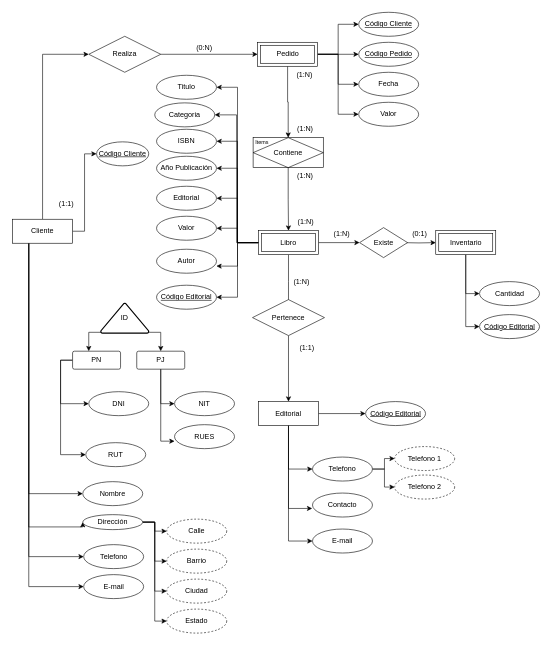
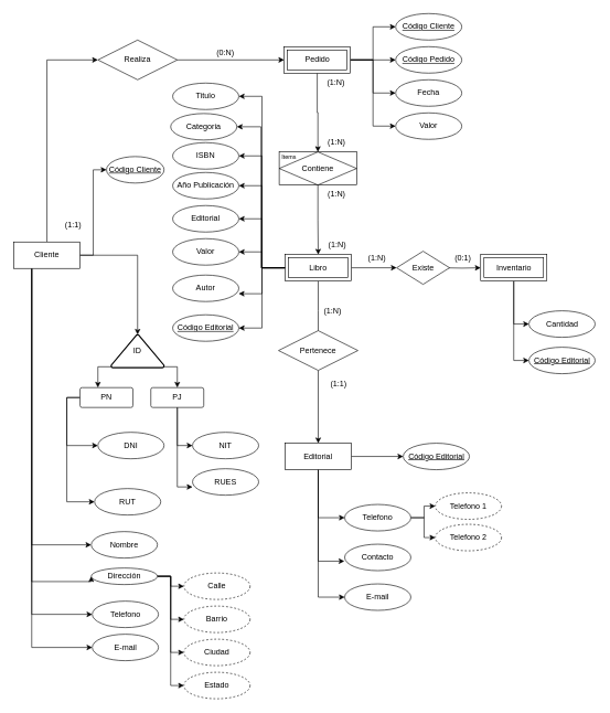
  <mxCell id="0" />
  <mxCell id="1" parent="0" />
  <mxCell id="2" style="edgeStyle=orthogonalEdgeStyle;rounded=0;orthogonalLoop=1;jettySize=auto;html=1;exitX=0.5;exitY=0;exitDx=0;exitDy=0;entryX=0;entryY=0.5;entryDx=0;entryDy=0;" edge="1" parent="1" source="8" target="34"><mxGeometry relative="1" as="geometry" /></mxCell>
  <mxCell id="3" style="edgeStyle=orthogonalEdgeStyle;rounded=0;orthogonalLoop=1;jettySize=auto;html=1;entryX=0;entryY=0.5;entryDx=0;entryDy=0;" edge="1" parent="1" source="8" target="85"><mxGeometry relative="1" as="geometry"><Array as="points"><mxPoint x="47" y="823" /></Array></mxGeometry></mxCell>
  <mxCell id="4" style="edgeStyle=orthogonalEdgeStyle;rounded=0;orthogonalLoop=1;jettySize=auto;html=1;entryX=0;entryY=0.5;entryDx=0;entryDy=0;" edge="1" parent="1" source="8" target="90"><mxGeometry relative="1" as="geometry"><Array as="points"><mxPoint x="47" y="878" /></Array></mxGeometry></mxCell>
  <mxCell id="5" style="edgeStyle=orthogonalEdgeStyle;rounded=0;orthogonalLoop=1;jettySize=auto;html=1;entryX=0;entryY=0.5;entryDx=0;entryDy=0;" edge="1" parent="1" source="8" target="91"><mxGeometry relative="1" as="geometry"><Array as="points"><mxPoint x="47" y="928" /></Array></mxGeometry></mxCell>
  <mxCell id="6" style="edgeStyle=orthogonalEdgeStyle;rounded=0;orthogonalLoop=1;jettySize=auto;html=1;entryX=0;entryY=0.5;entryDx=0;entryDy=0;" edge="1" parent="1" source="8" target="92"><mxGeometry relative="1" as="geometry"><Array as="points"><mxPoint x="47" y="978" /></Array></mxGeometry></mxCell>
  <mxCell id="7" style="edgeStyle=orthogonalEdgeStyle;rounded=0;orthogonalLoop=1;jettySize=auto;html=1;entryX=0;entryY=0.5;entryDx=0;entryDy=0;" edge="1" parent="1" source="8" target="97"><mxGeometry relative="1" as="geometry" /></mxCell>
  <mxCell id="8" value="Cliente" style="whiteSpace=wrap;html=1;align=center;" parent="1" vertex="1"><mxGeometry x="20" y="365" width="100" height="40" as="geometry" /></mxCell>
  <mxCell id="9" style="edgeStyle=orthogonalEdgeStyle;rounded=0;orthogonalLoop=1;jettySize=auto;html=1;exitX=0.5;exitY=1;exitDx=0;exitDy=0;entryX=0.5;entryY=0;entryDx=0;entryDy=0;" edge="1" parent="1" source="14" target="48"><mxGeometry relative="1" as="geometry" /></mxCell>
  <mxCell id="10" style="edgeStyle=orthogonalEdgeStyle;rounded=0;orthogonalLoop=1;jettySize=auto;html=1;entryX=0;entryY=0.5;entryDx=0;entryDy=0;" edge="1" parent="1" source="14" target="94"><mxGeometry relative="1" as="geometry"><mxPoint x="577" y="90" as="targetPoint" /></mxGeometry></mxCell>
  <mxCell id="11" style="edgeStyle=orthogonalEdgeStyle;rounded=0;orthogonalLoop=1;jettySize=auto;html=1;entryX=0;entryY=0.5;entryDx=0;entryDy=0;" edge="1" parent="1" source="14" target="95"><mxGeometry relative="1" as="geometry"><mxPoint x="577" y="140" as="targetPoint" /></mxGeometry></mxCell>
  <mxCell id="12" style="edgeStyle=orthogonalEdgeStyle;rounded=0;orthogonalLoop=1;jettySize=auto;html=1;entryX=0;entryY=0.5;entryDx=0;entryDy=0;" edge="1" parent="1" source="14" target="99"><mxGeometry relative="1" as="geometry" /></mxCell>
  <mxCell id="13" style="edgeStyle=orthogonalEdgeStyle;rounded=0;orthogonalLoop=1;jettySize=auto;html=1;entryX=0;entryY=0.5;entryDx=0;entryDy=0;" edge="1" parent="1" source="14" target="102"><mxGeometry relative="1" as="geometry" /></mxCell>
  <mxCell id="14" value="Pedido" style="shape=ext;margin=3;double=1;whiteSpace=wrap;html=1;align=center;" parent="1" vertex="1"><mxGeometry x="428.5" y="70" width="100" height="40" as="geometry" /></mxCell>
  <mxCell id="15" style="edgeStyle=orthogonalEdgeStyle;rounded=0;orthogonalLoop=1;jettySize=auto;html=1;entryX=0;entryY=0.5;entryDx=0;entryDy=0;" edge="1" parent="1" source="18" target="73"><mxGeometry relative="1" as="geometry" /></mxCell>
  <mxCell id="16" style="edgeStyle=orthogonalEdgeStyle;rounded=0;orthogonalLoop=1;jettySize=auto;html=1;entryX=0;entryY=0.5;entryDx=0;entryDy=0;" edge="1" parent="1" source="18" target="74"><mxGeometry relative="1" as="geometry" /></mxCell>
  <mxCell id="17" style="edgeStyle=orthogonalEdgeStyle;rounded=0;orthogonalLoop=1;jettySize=auto;html=1;entryX=0;entryY=0.5;entryDx=0;entryDy=0;" edge="1" parent="1" source="18" target="98"><mxGeometry relative="1" as="geometry" /></mxCell>
  <mxCell id="18" value="Editorial" style="whiteSpace=wrap;html=1;align=center;" parent="1" vertex="1"><mxGeometry x="430" y="669" width="100" height="40" as="geometry" /></mxCell>
  <mxCell id="19" style="edgeStyle=orthogonalEdgeStyle;rounded=0;orthogonalLoop=1;jettySize=auto;html=1;exitX=0.5;exitY=1;exitDx=0;exitDy=0;" edge="1" parent="1" source="22"><mxGeometry relative="1" as="geometry"><mxPoint x="775.5" y="424" as="targetPoint" /></mxGeometry></mxCell>
  <mxCell id="20" style="edgeStyle=orthogonalEdgeStyle;rounded=0;orthogonalLoop=1;jettySize=auto;html=1;entryX=0;entryY=0.5;entryDx=0;entryDy=0;" edge="1" parent="1" source="22" target="101"><mxGeometry relative="1" as="geometry" /></mxCell>
  <mxCell id="21" style="edgeStyle=orthogonalEdgeStyle;rounded=0;orthogonalLoop=1;jettySize=auto;html=1;entryX=0;entryY=0.5;entryDx=0;entryDy=0;" edge="1" parent="1" source="22" target="96"><mxGeometry relative="1" as="geometry" /></mxCell>
  <mxCell id="22" value="Inventario" style="shape=ext;margin=3;double=1;whiteSpace=wrap;html=1;align=center;" parent="1" vertex="1"><mxGeometry x="725.5" y="384" width="100" height="40" as="geometry" /></mxCell>
  <mxCell id="23" style="edgeStyle=orthogonalEdgeStyle;rounded=0;orthogonalLoop=1;jettySize=auto;html=1;exitX=0.5;exitY=1;exitDx=0;exitDy=0;entryX=0.5;entryY=0;entryDx=0;entryDy=0;" edge="1" parent="1" source="32"><mxGeometry relative="1" as="geometry"><mxPoint x="480" y="514" as="targetPoint" /></mxGeometry></mxCell>
  <mxCell id="24" value="" style="edgeStyle=orthogonalEdgeStyle;rounded=0;orthogonalLoop=1;jettySize=auto;html=1;" edge="1" parent="1" source="32" target="44"><mxGeometry relative="1" as="geometry" /></mxCell>
  <mxCell id="25" style="edgeStyle=orthogonalEdgeStyle;rounded=0;orthogonalLoop=1;jettySize=auto;html=1;entryX=1;entryY=0.5;entryDx=0;entryDy=0;" edge="1" parent="1" source="32" target="75"><mxGeometry relative="1" as="geometry" /></mxCell>
  <mxCell id="26" style="edgeStyle=orthogonalEdgeStyle;rounded=0;orthogonalLoop=1;jettySize=auto;html=1;entryX=1;entryY=0.5;entryDx=0;entryDy=0;" edge="1" parent="1" source="32" target="76"><mxGeometry relative="1" as="geometry" /></mxCell>
  <mxCell id="27" style="edgeStyle=orthogonalEdgeStyle;rounded=0;orthogonalLoop=1;jettySize=auto;html=1;entryX=1;entryY=0.5;entryDx=0;entryDy=0;" edge="1" parent="1" source="32" target="77"><mxGeometry relative="1" as="geometry" /></mxCell>
  <mxCell id="28" style="edgeStyle=orthogonalEdgeStyle;rounded=0;orthogonalLoop=1;jettySize=auto;html=1;entryX=1;entryY=0.5;entryDx=0;entryDy=0;" edge="1" parent="1" source="32" target="78"><mxGeometry relative="1" as="geometry" /></mxCell>
  <mxCell id="29" style="edgeStyle=orthogonalEdgeStyle;rounded=0;orthogonalLoop=1;jettySize=auto;html=1;entryX=1;entryY=0.5;entryDx=0;entryDy=0;" edge="1" parent="1" source="32" target="79"><mxGeometry relative="1" as="geometry" /></mxCell>
  <mxCell id="30" style="edgeStyle=orthogonalEdgeStyle;rounded=0;orthogonalLoop=1;jettySize=auto;html=1;entryX=1;entryY=0.5;entryDx=0;entryDy=0;" edge="1" parent="1" source="32" target="80"><mxGeometry relative="1" as="geometry" /></mxCell>
  <mxCell id="31" style="edgeStyle=orthogonalEdgeStyle;rounded=0;orthogonalLoop=1;jettySize=auto;html=1;entryX=1;entryY=0.5;entryDx=0;entryDy=0;" edge="1" parent="1" source="32" target="100"><mxGeometry relative="1" as="geometry" /></mxCell>
  <mxCell id="32" value="Libro" style="shape=ext;margin=3;double=1;whiteSpace=wrap;html=1;align=center;" parent="1" vertex="1"><mxGeometry x="430" y="384" width="100" height="40" as="geometry" /></mxCell>
  <mxCell id="33" style="edgeStyle=orthogonalEdgeStyle;rounded=0;orthogonalLoop=1;jettySize=auto;html=1;exitX=1;exitY=0.5;exitDx=0;exitDy=0;entryX=0;entryY=0.5;entryDx=0;entryDy=0;" edge="1" parent="1" source="34" target="14"><mxGeometry relative="1" as="geometry" /></mxCell>
  <mxCell id="34" value="Realiza" style="shape=rhombus;perimeter=rhombusPerimeter;whiteSpace=wrap;html=1;align=center;" vertex="1" parent="1"><mxGeometry x="147" y="60" width="120" height="60" as="geometry" /></mxCell>
  <mxCell id="35" value="(1:1)" style="text;strokeColor=none;align=center;fillColor=none;html=1;verticalAlign=middle;whiteSpace=wrap;rounded=0;" vertex="1" parent="1"><mxGeometry x="80" y="325" width="60" height="30" as="geometry" /></mxCell>
  <mxCell id="36" value="(0:N)" style="text;strokeColor=none;align=center;fillColor=none;html=1;verticalAlign=middle;whiteSpace=wrap;rounded=0;" vertex="1" parent="1"><mxGeometry x="310" y="65" width="60" height="30" as="geometry" /></mxCell>
  <mxCell id="37" value="(1:N)" style="text;strokeColor=none;align=center;fillColor=none;html=1;verticalAlign=middle;whiteSpace=wrap;rounded=0;" vertex="1" parent="1"><mxGeometry x="477" y="110" width="60" height="30" as="geometry" /></mxCell>
  <mxCell id="38" value="(1:N)" style="text;strokeColor=none;align=center;fillColor=none;html=1;verticalAlign=middle;whiteSpace=wrap;rounded=0;" vertex="1" parent="1"><mxGeometry x="478.5" y="355" width="60" height="30" as="geometry" /></mxCell>
  <mxCell id="39" value="" style="edgeStyle=orthogonalEdgeStyle;rounded=0;orthogonalLoop=1;jettySize=auto;html=1;" edge="1" parent="1" source="40" target="18"><mxGeometry relative="1" as="geometry" /></mxCell>
  <mxCell id="40" value="Pertenece" style="shape=rhombus;perimeter=rhombusPerimeter;whiteSpace=wrap;html=1;align=center;" vertex="1" parent="1"><mxGeometry x="420" y="499" width="120" height="60" as="geometry" /></mxCell>
  <mxCell id="41" value="(1:N)" style="text;strokeColor=none;align=center;fillColor=none;html=1;verticalAlign=middle;whiteSpace=wrap;rounded=0;" vertex="1" parent="1"><mxGeometry x="471.5" y="454" width="60" height="30" as="geometry" /></mxCell>
  <mxCell id="42" value="(1:1)" style="text;strokeColor=none;align=center;fillColor=none;html=1;verticalAlign=middle;whiteSpace=wrap;rounded=0;" vertex="1" parent="1"><mxGeometry x="480.5" y="564" width="60" height="30" as="geometry" /></mxCell>
  <mxCell id="43" value="" style="edgeStyle=orthogonalEdgeStyle;rounded=0;orthogonalLoop=1;jettySize=auto;html=1;" edge="1" parent="1" target="22"><mxGeometry relative="1" as="geometry"><mxPoint x="668.5" y="404" as="sourcePoint" /></mxGeometry></mxCell>
  <mxCell id="44" value="Existe" style="shape=rhombus;perimeter=rhombusPerimeter;whiteSpace=wrap;html=1;align=center;" vertex="1" parent="1"><mxGeometry x="598.5" y="379" width="80" height="50" as="geometry" /></mxCell>
  <mxCell id="45" value="(1:N)" style="text;strokeColor=none;align=center;fillColor=none;html=1;verticalAlign=middle;whiteSpace=wrap;rounded=0;" vertex="1" parent="1"><mxGeometry x="538.5" y="374" width="60" height="30" as="geometry" /></mxCell>
  <mxCell id="46" value="(0:1)" style="text;strokeColor=none;align=center;fillColor=none;html=1;verticalAlign=middle;whiteSpace=wrap;rounded=0;" vertex="1" parent="1"><mxGeometry x="668.5" y="374" width="60" height="30" as="geometry" /></mxCell>
  <mxCell id="47" style="edgeStyle=orthogonalEdgeStyle;rounded=0;orthogonalLoop=1;jettySize=auto;html=1;exitX=0.5;exitY=1;exitDx=0;exitDy=0;entryX=0.5;entryY=0;entryDx=0;entryDy=0;" edge="1" parent="1" source="48" target="32"><mxGeometry relative="1" as="geometry" /></mxCell>
  <mxCell id="48" value="Contiene" style="shape=associativeEntity;whiteSpace=wrap;html=1;align=center;" vertex="1" parent="1"><mxGeometry x="421" y="229" width="117" height="50" as="geometry" /></mxCell>
  <mxCell id="49" value="Items" style="text;strokeColor=none;align=center;fillColor=none;html=1;verticalAlign=middle;whiteSpace=wrap;rounded=0;fontSize=9;" vertex="1" parent="1"><mxGeometry x="416" y="227" width="40" height="20" as="geometry" /></mxCell>
  <mxCell id="50" value="(1:N)" style="text;strokeColor=none;align=center;fillColor=none;html=1;verticalAlign=middle;whiteSpace=wrap;rounded=0;" vertex="1" parent="1"><mxGeometry x="478" y="199" width="60" height="30" as="geometry" /></mxCell>
  <mxCell id="51" value="(1:N)" style="text;strokeColor=none;align=center;fillColor=none;html=1;verticalAlign=middle;whiteSpace=wrap;rounded=0;" vertex="1" parent="1"><mxGeometry x="478" y="278" width="60" height="30" as="geometry" /></mxCell>
  <mxCell id="52" value="Calle" style="ellipse;whiteSpace=wrap;html=1;align=center;dashed=1;" vertex="1" parent="1"><mxGeometry x="277" y="865" width="100" height="40" as="geometry" /></mxCell>
  <mxCell id="53" value="Barrio" style="ellipse;whiteSpace=wrap;html=1;align=center;dashed=1;" vertex="1" parent="1"><mxGeometry x="277" y="915" width="100" height="40" as="geometry" /></mxCell>
  <mxCell id="54" value="Ciudad" style="ellipse;whiteSpace=wrap;html=1;align=center;dashed=1;" vertex="1" parent="1"><mxGeometry x="277" y="965" width="100" height="40" as="geometry" /></mxCell>
  <mxCell id="55" value="Estado" style="ellipse;whiteSpace=wrap;html=1;align=center;dashed=1;" vertex="1" parent="1"><mxGeometry x="277" y="1015" width="100" height="40" as="geometry" /></mxCell>
  <mxCell id="56" style="edgeStyle=orthogonalEdgeStyle;rounded=0;orthogonalLoop=1;jettySize=auto;html=1;exitX=0.01;exitY=0.97;exitDx=0;exitDy=0;exitPerimeter=0;entryX=0.5;entryY=0;entryDx=0;entryDy=0;" edge="1" parent="1" source="58"><mxGeometry relative="1" as="geometry"><mxPoint x="147" y="585" as="targetPoint" /></mxGeometry></mxCell>
  <mxCell id="57" style="edgeStyle=orthogonalEdgeStyle;rounded=0;orthogonalLoop=1;jettySize=auto;html=1;exitX=0.99;exitY=0.97;exitDx=0;exitDy=0;exitPerimeter=0;entryX=0.5;entryY=0;entryDx=0;entryDy=0;" edge="1" parent="1" source="58" target="64"><mxGeometry relative="1" as="geometry" /></mxCell>
  <mxCell id="58" value="ID" style="strokeWidth=2;html=1;shape=mxgraph.flowchart.extract_or_measurement;whiteSpace=wrap;" vertex="1" parent="1"><mxGeometry x="167" y="505" width="80" height="50" as="geometry" /></mxCell>
+ <mxCell id="59" style="edgeStyle=orthogonalEdgeStyle;rounded=0;orthogonalLoop=1;jettySize=auto;html=1;exitX=1;exitY=0.5;exitDx=0;exitDy=0;entryX=0.5;entryY=0;entryDx=0;entryDy=0;entryPerimeter=0;" edge="1" parent="1" source="8" target="58"><mxGeometry relative="1" as="geometry" /></mxCell>
  <mxCell id="60" style="edgeStyle=orthogonalEdgeStyle;rounded=0;orthogonalLoop=1;jettySize=auto;html=1;entryX=0;entryY=0.5;entryDx=0;entryDy=0;exitX=0;exitY=0.5;exitDx=0;exitDy=0;" edge="1" parent="1" source="62" target="65"><mxGeometry relative="1" as="geometry"><mxPoint x="150" y="615" as="sourcePoint" /></mxGeometry></mxCell>
  <mxCell id="61" style="edgeStyle=orthogonalEdgeStyle;rounded=0;orthogonalLoop=1;jettySize=auto;html=1;entryX=0;entryY=0.5;entryDx=0;entryDy=0;exitX=0;exitY=0.5;exitDx=0;exitDy=0;" edge="1" parent="1" source="62" target="66"><mxGeometry relative="1" as="geometry"><mxPoint x="150" y="615" as="sourcePoint" /></mxGeometry></mxCell>
  <mxCell id="62" value="PN" style="rounded=1;arcSize=10;whiteSpace=wrap;html=1;align=center;" vertex="1" parent="1"><mxGeometry x="120" y="585" width="80" height="30" as="geometry" /></mxCell>
  <mxCell id="63" style="edgeStyle=orthogonalEdgeStyle;rounded=0;orthogonalLoop=1;jettySize=auto;html=1;entryX=0;entryY=0.5;entryDx=0;entryDy=0;" edge="1" parent="1" source="64" target="67"><mxGeometry relative="1" as="geometry" /></mxCell>
  <mxCell id="64" value="PJ" style="rounded=1;arcSize=10;whiteSpace=wrap;html=1;align=center;" vertex="1" parent="1"><mxGeometry x="227" y="585" width="80" height="30" as="geometry" /></mxCell>
  <mxCell id="65" value="DNI" style="ellipse;whiteSpace=wrap;html=1;align=center;" vertex="1" parent="1"><mxGeometry x="147" y="652.5" width="100" height="40" as="geometry" /></mxCell>
  <mxCell id="66" value="RUT" style="ellipse;whiteSpace=wrap;html=1;align=center;" vertex="1" parent="1"><mxGeometry x="142" y="737.5" width="100" height="40" as="geometry" /></mxCell>
  <mxCell id="67" value="NIT" style="ellipse;whiteSpace=wrap;html=1;align=center;" vertex="1" parent="1"><mxGeometry x="290" y="652.5" width="100" height="40" as="geometry" /></mxCell>
  <mxCell id="68" value="RUES" style="ellipse;whiteSpace=wrap;html=1;align=center;" vertex="1" parent="1"><mxGeometry x="290" y="707.5" width="100" height="40" as="geometry" /></mxCell>
  <mxCell id="69" style="edgeStyle=orthogonalEdgeStyle;rounded=0;orthogonalLoop=1;jettySize=auto;html=1;entryX=0;entryY=0.688;entryDx=0;entryDy=0;entryPerimeter=0;" edge="1" parent="1" source="64" target="68"><mxGeometry relative="1" as="geometry" /></mxCell>
  <mxCell id="70" value="Contacto" style="ellipse;whiteSpace=wrap;html=1;align=center;" vertex="1" parent="1"><mxGeometry x="520" y="821.5" width="100" height="40" as="geometry" /></mxCell>
  <mxCell id="71" style="edgeStyle=orthogonalEdgeStyle;rounded=0;orthogonalLoop=1;jettySize=auto;html=1;exitX=1;exitY=0.5;exitDx=0;exitDy=0;entryX=0;entryY=0.5;entryDx=0;entryDy=0;" edge="1" parent="1" source="73" target="83"><mxGeometry relative="1" as="geometry" /></mxCell>
  <mxCell id="72" style="edgeStyle=orthogonalEdgeStyle;rounded=0;orthogonalLoop=1;jettySize=auto;html=1;entryX=0;entryY=0.5;entryDx=0;entryDy=0;" edge="1" parent="1" source="73" target="84"><mxGeometry relative="1" as="geometry" /></mxCell>
  <mxCell id="73" value="Telefono" style="ellipse;whiteSpace=wrap;html=1;align=center;" vertex="1" parent="1"><mxGeometry x="520" y="761.5" width="100" height="40" as="geometry" /></mxCell>
  <mxCell id="74" value="E-mail" style="ellipse;whiteSpace=wrap;html=1;align=center;" vertex="1" parent="1"><mxGeometry x="520" y="881.5" width="100" height="40" as="geometry" /></mxCell>
  <mxCell id="75" value="Titulo" style="ellipse;whiteSpace=wrap;html=1;align=center;" vertex="1" parent="1"><mxGeometry x="260" y="125" width="100" height="40" as="geometry" /></mxCell>
  <mxCell id="76" value="Categoria" style="ellipse;whiteSpace=wrap;html=1;align=center;" vertex="1" parent="1"><mxGeometry x="257" y="171" width="100" height="40" as="geometry" /></mxCell>
  <mxCell id="77" value="ISBN" style="ellipse;whiteSpace=wrap;html=1;align=center;" vertex="1" parent="1"><mxGeometry x="260" y="215" width="100" height="40" as="geometry" /></mxCell>
  <mxCell id="78" value="Año Publicación" style="ellipse;whiteSpace=wrap;html=1;align=center;" vertex="1" parent="1"><mxGeometry x="260" y="260" width="100" height="40" as="geometry" /></mxCell>
  <mxCell id="79" value="Editorial" style="ellipse;whiteSpace=wrap;html=1;align=center;" vertex="1" parent="1"><mxGeometry x="260" y="310" width="100" height="40" as="geometry" /></mxCell>
  <mxCell id="80" value="Valor" style="ellipse;whiteSpace=wrap;html=1;align=center;" vertex="1" parent="1"><mxGeometry x="260" y="360" width="100" height="40" as="geometry" /></mxCell>
  <mxCell id="81" value="Autor" style="ellipse;whiteSpace=wrap;html=1;align=center;" vertex="1" parent="1"><mxGeometry x="260" y="415" width="100" height="40" as="geometry" /></mxCell>
  <mxCell id="82" style="edgeStyle=orthogonalEdgeStyle;rounded=0;orthogonalLoop=1;jettySize=auto;html=1;entryX=0.998;entryY=0.704;entryDx=0;entryDy=0;entryPerimeter=0;" edge="1" parent="1" source="32" target="81"><mxGeometry relative="1" as="geometry" /></mxCell>
  <mxCell id="83" value="Telefono 1" style="ellipse;whiteSpace=wrap;html=1;align=center;dashed=1;" vertex="1" parent="1"><mxGeometry x="657" y="744" width="100" height="40" as="geometry" /></mxCell>
  <mxCell id="84" value="Telefono 2" style="ellipse;whiteSpace=wrap;html=1;align=center;dashed=1;" vertex="1" parent="1"><mxGeometry x="657" y="791.5" width="100" height="40" as="geometry" /></mxCell>
  <mxCell id="85" value="Nombre" style="ellipse;whiteSpace=wrap;html=1;align=center;" vertex="1" parent="1"><mxGeometry x="137" y="802.5" width="100" height="40" as="geometry" /></mxCell>
  <mxCell id="86" style="edgeStyle=orthogonalEdgeStyle;rounded=0;orthogonalLoop=1;jettySize=auto;html=1;entryX=0;entryY=0.5;entryDx=0;entryDy=0;" edge="1" parent="1" source="90" target="52"><mxGeometry relative="1" as="geometry" /></mxCell>
  <mxCell id="87" style="edgeStyle=orthogonalEdgeStyle;rounded=0;orthogonalLoop=1;jettySize=auto;html=1;entryX=0;entryY=0.5;entryDx=0;entryDy=0;" edge="1" parent="1" source="90" target="53"><mxGeometry relative="1" as="geometry" /></mxCell>
  <mxCell id="88" style="edgeStyle=orthogonalEdgeStyle;rounded=0;orthogonalLoop=1;jettySize=auto;html=1;entryX=0;entryY=0.5;entryDx=0;entryDy=0;" edge="1" parent="1" source="90" target="54"><mxGeometry relative="1" as="geometry" /></mxCell>
  <mxCell id="89" style="edgeStyle=orthogonalEdgeStyle;rounded=0;orthogonalLoop=1;jettySize=auto;html=1;entryX=0;entryY=0.5;entryDx=0;entryDy=0;" edge="1" parent="1" source="90" target="55"><mxGeometry relative="1" as="geometry" /></mxCell>
  <mxCell id="90" value="Dirección" style="ellipse;whiteSpace=wrap;html=1;align=center;" vertex="1" parent="1"><mxGeometry x="137" y="857.5" width="100" height="25" as="geometry" /></mxCell>
  <mxCell id="91" value="Telefono" style="ellipse;whiteSpace=wrap;html=1;align=center;" vertex="1" parent="1"><mxGeometry x="138.5" y="907.5" width="100" height="40" as="geometry" /></mxCell>
  <mxCell id="92" value="E-mail" style="ellipse;whiteSpace=wrap;html=1;align=center;" vertex="1" parent="1"><mxGeometry x="138.5" y="957.5" width="100" height="40" as="geometry" /></mxCell>
  <mxCell id="93" style="edgeStyle=orthogonalEdgeStyle;rounded=0;orthogonalLoop=1;jettySize=auto;html=1;entryX=-0.005;entryY=0.642;entryDx=0;entryDy=0;entryPerimeter=0;" edge="1" parent="1" source="18" target="70"><mxGeometry relative="1" as="geometry" /></mxCell>
  <mxCell id="94" value="Fecha" style="ellipse;whiteSpace=wrap;html=1;align=center;" vertex="1" parent="1"><mxGeometry x="597" y="120" width="100" height="40" as="geometry" /></mxCell>
  <mxCell id="95" value="Valor" style="ellipse;whiteSpace=wrap;html=1;align=center;" vertex="1" parent="1"><mxGeometry x="597" y="170" width="100" height="40" as="geometry" /></mxCell>
  <mxCell id="96" value="Cantidad" style="ellipse;whiteSpace=wrap;html=1;align=center;" vertex="1" parent="1"><mxGeometry x="798.5" y="469" width="100" height="40" as="geometry" /></mxCell>
  <mxCell id="97" value="Código Cliente" style="ellipse;whiteSpace=wrap;html=1;align=center;fontStyle=4;" vertex="1" parent="1"><mxGeometry x="160" y="236" width="87" height="40" as="geometry" /></mxCell>
  <mxCell id="98" value="Código Editorial" style="ellipse;whiteSpace=wrap;html=1;align=center;fontStyle=4;" vertex="1" parent="1"><mxGeometry x="608.5" y="669" width="100" height="40" as="geometry" /></mxCell>
  <mxCell id="99" value="Código Cliente" style="ellipse;whiteSpace=wrap;html=1;align=center;fontStyle=4;" vertex="1" parent="1"><mxGeometry x="597" y="20" width="100" height="40" as="geometry" /></mxCell>
  <mxCell id="100" value="Código Editorial" style="ellipse;whiteSpace=wrap;html=1;align=center;fontStyle=4;" vertex="1" parent="1"><mxGeometry x="260" y="475" width="100" height="40" as="geometry" /></mxCell>
  <mxCell id="101" value="Código Editorial" style="ellipse;whiteSpace=wrap;html=1;align=center;fontStyle=4;" vertex="1" parent="1"><mxGeometry x="798.5" y="524" width="100" height="40" as="geometry" /></mxCell>
  <mxCell id="102" value="Código Pedido" style="ellipse;whiteSpace=wrap;html=1;align=center;fontStyle=4;" vertex="1" parent="1"><mxGeometry x="597" y="70" width="100" height="40" as="geometry" /></mxCell>
